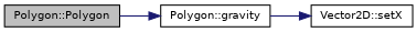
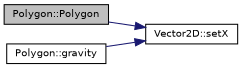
  digraph {
    rankdir=LR
    node [color=black fillcolor=white fontname=Helvetica fontsize=10 shape=record style=filled]
    edge [color=midnightblue fontname=Helvetica fontsize=10 labelfontname=Helvetica labelfontsize=10 style=solid]
    n1 [fillcolor=grey75 fontcolor=black height=0.2 label="Polygon::Polygon" width=0.4]
    n2 [height=0.2 label="Polygon::gravity" width=0.4]
    n3 [height=0.2 label="Vector2D::setX" width=0.4]
-   n1 -> n2
+   n1 -> n3
    n2 -> n3
  }
